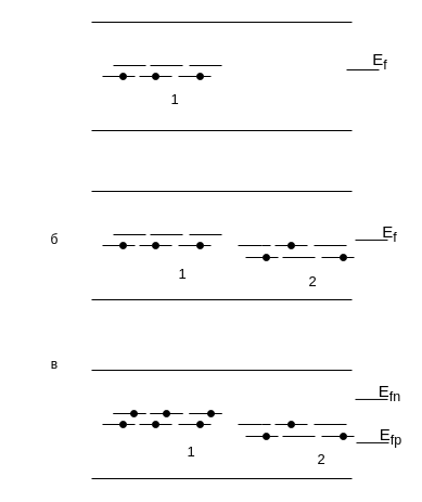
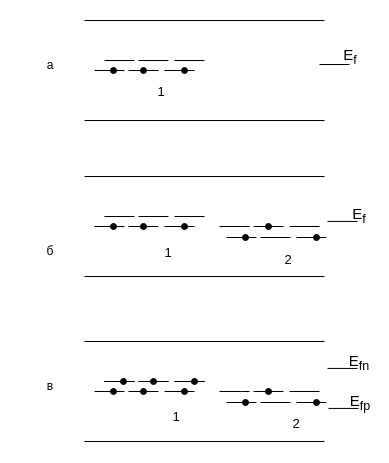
  <mxCell id="0" />
  <mxCell id="1" parent="0" />
  <mxCell id="2" value="" style="endArrow=none;html=1;rounded=0;" edge="1" parent="1"><mxGeometry width="50" height="50" relative="1" as="geometry"><mxPoint x="84" y="20" as="sourcePoint" /><mxPoint x="324" y="20" as="targetPoint" /></mxGeometry></mxCell>
  <mxCell id="3" value="" style="endArrow=none;html=1;rounded=0;" edge="1" parent="1"><mxGeometry width="50" height="50" relative="1" as="geometry"><mxPoint x="104" y="60" as="sourcePoint" /><mxPoint x="134" y="60" as="targetPoint" /></mxGeometry></mxCell>
  <mxCell id="4" value="" style="endArrow=none;html=1;rounded=0;" edge="1" parent="1"><mxGeometry width="50" height="50" relative="1" as="geometry"><mxPoint x="174" y="60" as="sourcePoint" /><mxPoint x="204" y="60" as="targetPoint" /></mxGeometry></mxCell>
  <mxCell id="5" value="" style="endArrow=none;html=1;rounded=0;" edge="1" parent="1"><mxGeometry width="50" height="50" relative="1" as="geometry"><mxPoint x="138" y="60" as="sourcePoint" /><mxPoint x="168" y="60" as="targetPoint" /></mxGeometry></mxCell>
  <mxCell id="6" value="" style="endArrow=none;html=1;rounded=0;startArrow=none;" edge="1" parent="1" source="9"><mxGeometry width="50" height="50" relative="1" as="geometry"><mxPoint x="94" y="70" as="sourcePoint" /><mxPoint x="124" y="70" as="targetPoint" /></mxGeometry></mxCell>
  <mxCell id="7" value="" style="endArrow=none;html=1;rounded=0;startArrow=none;" edge="1" parent="1" source="13"><mxGeometry width="50" height="50" relative="1" as="geometry"><mxPoint x="164" y="70" as="sourcePoint" /><mxPoint x="194" y="70" as="targetPoint" /></mxGeometry></mxCell>
  <mxCell id="8" value="" style="endArrow=none;html=1;rounded=0;startArrow=none;" edge="1" parent="1" source="11"><mxGeometry width="50" height="50" relative="1" as="geometry"><mxPoint x="128" y="70" as="sourcePoint" /><mxPoint x="158" y="70" as="targetPoint" /></mxGeometry></mxCell>
  <mxCell id="9" value="" style="ellipse;whiteSpace=wrap;html=1;aspect=fixed;fillColor=#000000;" vertex="1" parent="1"><mxGeometry x="110" y="67" width="6" height="6" as="geometry" /></mxCell>
  <mxCell id="10" value="" style="endArrow=none;html=1;rounded=0;" edge="1" parent="1" target="9"><mxGeometry width="50" height="50" relative="1" as="geometry"><mxPoint x="94" y="70" as="sourcePoint" /><mxPoint x="124" y="70" as="targetPoint" /></mxGeometry></mxCell>
  <mxCell id="11" value="" style="ellipse;whiteSpace=wrap;html=1;aspect=fixed;fillColor=#000000;" vertex="1" parent="1"><mxGeometry x="140" y="67" width="6" height="6" as="geometry" /></mxCell>
  <mxCell id="12" value="" style="endArrow=none;html=1;rounded=0;" edge="1" parent="1" target="11"><mxGeometry width="50" height="50" relative="1" as="geometry"><mxPoint x="128" y="70" as="sourcePoint" /><mxPoint x="158" y="70" as="targetPoint" /></mxGeometry></mxCell>
  <mxCell id="13" value="" style="ellipse;whiteSpace=wrap;html=1;aspect=fixed;fillColor=#000000;" vertex="1" parent="1"><mxGeometry x="181" y="67" width="6" height="6" as="geometry" /></mxCell>
  <mxCell id="14" value="" style="endArrow=none;html=1;rounded=0;" edge="1" parent="1" target="13"><mxGeometry width="50" height="50" relative="1" as="geometry"><mxPoint x="164" y="70" as="sourcePoint" /><mxPoint x="194" y="70" as="targetPoint" /></mxGeometry></mxCell>
  <mxCell id="15" value="" style="endArrow=none;html=1;rounded=0;" edge="1" parent="1"><mxGeometry width="50" height="50" relative="1" as="geometry"><mxPoint x="84" y="120" as="sourcePoint" /><mxPoint x="324" y="120" as="targetPoint" /></mxGeometry></mxCell>
  <mxCell id="16" value="" style="endArrow=none;html=1;rounded=0;" edge="1" parent="1"><mxGeometry width="50" height="50" relative="1" as="geometry"><mxPoint x="319" y="64" as="sourcePoint" /><mxPoint x="349" y="64" as="targetPoint" /></mxGeometry></mxCell>
  <mxCell id="17" value="&lt;font style=&quot;font-size: 15px&quot;&gt;E&lt;sub&gt;f&lt;/sub&gt;&lt;/font&gt;" style="text;html=1;strokeColor=none;fillColor=none;align=center;verticalAlign=middle;whiteSpace=wrap;rounded=0;" vertex="1" parent="1"><mxGeometry x="343" y="53" width="14" height="6" as="geometry" /></mxCell>
+ <mxCell id="18" value="a" style="text;html=1;strokeColor=none;fillColor=none;align=center;verticalAlign=middle;whiteSpace=wrap;rounded=0;fontSize=12;" vertex="1" parent="1"><mxGeometry x="20" y="50" width="60" height="30" as="geometry" /></mxCell>
  <mxCell id="19" value="" style="endArrow=none;html=1;rounded=0;" edge="1" parent="1"><mxGeometry width="50" height="50" relative="1" as="geometry"><mxPoint x="84" y="176" as="sourcePoint" /><mxPoint x="324" y="176" as="targetPoint" /></mxGeometry></mxCell>
  <mxCell id="20" value="" style="endArrow=none;html=1;rounded=0;" edge="1" parent="1"><mxGeometry width="50" height="50" relative="1" as="geometry"><mxPoint x="104" y="216" as="sourcePoint" /><mxPoint x="134" y="216" as="targetPoint" /></mxGeometry></mxCell>
  <mxCell id="21" value="" style="endArrow=none;html=1;rounded=0;" edge="1" parent="1"><mxGeometry width="50" height="50" relative="1" as="geometry"><mxPoint x="174" y="216" as="sourcePoint" /><mxPoint x="204" y="216" as="targetPoint" /></mxGeometry></mxCell>
  <mxCell id="22" value="" style="endArrow=none;html=1;rounded=0;" edge="1" parent="1"><mxGeometry width="50" height="50" relative="1" as="geometry"><mxPoint x="138" y="216" as="sourcePoint" /><mxPoint x="168" y="216" as="targetPoint" /></mxGeometry></mxCell>
  <mxCell id="23" value="" style="endArrow=none;html=1;rounded=0;startArrow=none;" edge="1" parent="1" source="26"><mxGeometry width="50" height="50" relative="1" as="geometry"><mxPoint x="94" y="226" as="sourcePoint" /><mxPoint x="124" y="226" as="targetPoint" /></mxGeometry></mxCell>
  <mxCell id="24" value="" style="endArrow=none;html=1;rounded=0;startArrow=none;" edge="1" parent="1" source="30"><mxGeometry width="50" height="50" relative="1" as="geometry"><mxPoint x="164" y="226" as="sourcePoint" /><mxPoint x="194" y="226" as="targetPoint" /></mxGeometry></mxCell>
  <mxCell id="25" value="" style="endArrow=none;html=1;rounded=0;startArrow=none;" edge="1" parent="1" source="28"><mxGeometry width="50" height="50" relative="1" as="geometry"><mxPoint x="128" y="226" as="sourcePoint" /><mxPoint x="158" y="226" as="targetPoint" /></mxGeometry></mxCell>
  <mxCell id="26" value="" style="ellipse;whiteSpace=wrap;html=1;aspect=fixed;fillColor=#000000;" vertex="1" parent="1"><mxGeometry x="110" y="223" width="6" height="6" as="geometry" /></mxCell>
  <mxCell id="27" value="" style="endArrow=none;html=1;rounded=0;" edge="1" parent="1" target="26"><mxGeometry width="50" height="50" relative="1" as="geometry"><mxPoint x="94" y="226" as="sourcePoint" /><mxPoint x="124" y="226" as="targetPoint" /></mxGeometry></mxCell>
  <mxCell id="28" value="" style="ellipse;whiteSpace=wrap;html=1;aspect=fixed;fillColor=#000000;" vertex="1" parent="1"><mxGeometry x="140" y="223" width="6" height="6" as="geometry" /></mxCell>
  <mxCell id="29" value="" style="endArrow=none;html=1;rounded=0;" edge="1" parent="1" target="28"><mxGeometry width="50" height="50" relative="1" as="geometry"><mxPoint x="128" y="226" as="sourcePoint" /><mxPoint x="158" y="226" as="targetPoint" /></mxGeometry></mxCell>
  <mxCell id="30" value="" style="ellipse;whiteSpace=wrap;html=1;aspect=fixed;fillColor=#000000;" vertex="1" parent="1"><mxGeometry x="181" y="223" width="6" height="6" as="geometry" /></mxCell>
  <mxCell id="31" value="" style="endArrow=none;html=1;rounded=0;" edge="1" parent="1" target="30"><mxGeometry width="50" height="50" relative="1" as="geometry"><mxPoint x="164" y="226" as="sourcePoint" /><mxPoint x="194" y="226" as="targetPoint" /></mxGeometry></mxCell>
  <mxCell id="32" value="" style="endArrow=none;html=1;rounded=0;" edge="1" parent="1"><mxGeometry width="50" height="50" relative="1" as="geometry"><mxPoint x="84" y="276" as="sourcePoint" /><mxPoint x="324" y="276" as="targetPoint" /></mxGeometry></mxCell>
  <mxCell id="33" value="" style="endArrow=none;html=1;rounded=0;" edge="1" parent="1"><mxGeometry width="50" height="50" relative="1" as="geometry"><mxPoint x="327" y="220.93" as="sourcePoint" /><mxPoint x="357" y="220.93" as="targetPoint" /></mxGeometry></mxCell>
  <mxCell id="34" value="&lt;font style=&quot;font-size: 15px&quot;&gt;E&lt;sub&gt;f&lt;/sub&gt;&lt;/font&gt;" style="text;html=1;strokeColor=none;fillColor=none;align=center;verticalAlign=middle;whiteSpace=wrap;rounded=0;" vertex="1" parent="1"><mxGeometry x="352" y="212" width="14" height="6" as="geometry" /></mxCell>
- <mxCell id="35" value="б" style="text;html=1;strokeColor=none;fillColor=none;align=center;verticalAlign=middle;whiteSpace=wrap;rounded=0;fontSize=12;" vertex="1" parent="1"><mxGeometry x="20" y="206" width="60" height="30" as="geometry" /></mxCell>
+ <mxCell id="35" value="б" style="text;html=1;strokeColor=none;fillColor=none;align=center;verticalAlign=middle;whiteSpace=wrap;rounded=0;fontSize=12;" vertex="1" parent="1"><mxGeometry x="20" y="236" width="60" height="30" as="geometry" /></mxCell>
  <mxCell id="36" value="" style="endArrow=none;html=1;rounded=0;startArrow=none;" edge="1" parent="1"><mxGeometry width="50" height="50" relative="1" as="geometry"><mxPoint x="241" y="226" as="sourcePoint" /><mxPoint x="249" y="226" as="targetPoint" /></mxGeometry></mxCell>
  <mxCell id="37" value="" style="endArrow=none;html=1;rounded=0;startArrow=none;" edge="1" parent="1"><mxGeometry width="50" height="50" relative="1" as="geometry"><mxPoint x="312" y="225.976" as="sourcePoint" /><mxPoint x="319" y="226" as="targetPoint" /></mxGeometry></mxCell>
  <mxCell id="38" value="" style="endArrow=none;html=1;rounded=0;startArrow=none;" edge="1" parent="1" source="40"><mxGeometry width="50" height="50" relative="1" as="geometry"><mxPoint x="253" y="226" as="sourcePoint" /><mxPoint x="283" y="226" as="targetPoint" /></mxGeometry></mxCell>
  <mxCell id="39" value="" style="endArrow=none;html=1;rounded=0;" edge="1" parent="1"><mxGeometry width="50" height="50" relative="1" as="geometry"><mxPoint x="219" y="226" as="sourcePoint" /><mxPoint x="241" y="226" as="targetPoint" /></mxGeometry></mxCell>
  <mxCell id="40" value="" style="ellipse;whiteSpace=wrap;html=1;aspect=fixed;fillColor=#000000;" vertex="1" parent="1"><mxGeometry x="265" y="223" width="6" height="6" as="geometry" /></mxCell>
  <mxCell id="41" value="" style="endArrow=none;html=1;rounded=0;" edge="1" parent="1" target="40"><mxGeometry width="50" height="50" relative="1" as="geometry"><mxPoint x="253" y="226" as="sourcePoint" /><mxPoint x="283" y="226" as="targetPoint" /></mxGeometry></mxCell>
  <mxCell id="42" value="" style="endArrow=none;html=1;rounded=0;" edge="1" parent="1"><mxGeometry width="50" height="50" relative="1" as="geometry"><mxPoint x="289" y="226" as="sourcePoint" /><mxPoint x="313" y="226" as="targetPoint" /></mxGeometry></mxCell>
  <mxCell id="43" value="" style="endArrow=none;html=1;rounded=0;startArrow=none;" edge="1" parent="1" source="46"><mxGeometry width="50" height="50" relative="1" as="geometry"><mxPoint x="226" y="237" as="sourcePoint" /><mxPoint x="256" y="237" as="targetPoint" /></mxGeometry></mxCell>
  <mxCell id="44" value="" style="endArrow=none;html=1;rounded=0;startArrow=none;" edge="1" parent="1" source="49"><mxGeometry width="50" height="50" relative="1" as="geometry"><mxPoint x="296" y="237" as="sourcePoint" /><mxPoint x="326" y="237" as="targetPoint" /></mxGeometry></mxCell>
  <mxCell id="45" value="" style="endArrow=none;html=1;rounded=0;startArrow=none;" edge="1" parent="1"><mxGeometry width="50" height="50" relative="1" as="geometry"><mxPoint x="278" y="237" as="sourcePoint" /><mxPoint x="290" y="237" as="targetPoint" /></mxGeometry></mxCell>
  <mxCell id="46" value="" style="ellipse;whiteSpace=wrap;html=1;aspect=fixed;fillColor=#000000;" vertex="1" parent="1"><mxGeometry x="242" y="234" width="6" height="6" as="geometry" /></mxCell>
  <mxCell id="47" value="" style="endArrow=none;html=1;rounded=0;" edge="1" parent="1" target="46"><mxGeometry width="50" height="50" relative="1" as="geometry"><mxPoint x="226" y="237" as="sourcePoint" /><mxPoint x="256" y="237" as="targetPoint" /></mxGeometry></mxCell>
  <mxCell id="48" value="" style="endArrow=none;html=1;rounded=0;" edge="1" parent="1"><mxGeometry width="50" height="50" relative="1" as="geometry"><mxPoint x="260" y="237" as="sourcePoint" /><mxPoint x="279" y="237" as="targetPoint" /></mxGeometry></mxCell>
  <mxCell id="49" value="" style="ellipse;whiteSpace=wrap;html=1;aspect=fixed;fillColor=#000000;" vertex="1" parent="1"><mxGeometry x="313" y="234" width="6" height="6" as="geometry" /></mxCell>
  <mxCell id="50" value="" style="endArrow=none;html=1;rounded=0;" edge="1" parent="1" target="49"><mxGeometry width="50" height="50" relative="1" as="geometry"><mxPoint x="296" y="237" as="sourcePoint" /><mxPoint x="326" y="237" as="targetPoint" /></mxGeometry></mxCell>
  <mxCell id="51" value="" style="endArrow=none;html=1;rounded=0;" edge="1" parent="1"><mxGeometry width="50" height="50" relative="1" as="geometry"><mxPoint x="84" y="341" as="sourcePoint" /><mxPoint x="324" y="341" as="targetPoint" /></mxGeometry></mxCell>
  <mxCell id="52" value="" style="endArrow=none;html=1;rounded=0;" edge="1" parent="1"><mxGeometry width="50" height="50" relative="1" as="geometry"><mxPoint x="104" y="381" as="sourcePoint" /><mxPoint x="134" y="381" as="targetPoint" /></mxGeometry></mxCell>
  <mxCell id="53" value="" style="endArrow=none;html=1;rounded=0;" edge="1" parent="1"><mxGeometry width="50" height="50" relative="1" as="geometry"><mxPoint x="174" y="381" as="sourcePoint" /><mxPoint x="204" y="381" as="targetPoint" /></mxGeometry></mxCell>
  <mxCell id="54" value="" style="endArrow=none;html=1;rounded=0;" edge="1" parent="1"><mxGeometry width="50" height="50" relative="1" as="geometry"><mxPoint x="138" y="381" as="sourcePoint" /><mxPoint x="168" y="381" as="targetPoint" /></mxGeometry></mxCell>
  <mxCell id="55" value="" style="endArrow=none;html=1;rounded=0;startArrow=none;" edge="1" parent="1" source="58"><mxGeometry width="50" height="50" relative="1" as="geometry"><mxPoint x="94" y="391" as="sourcePoint" /><mxPoint x="124" y="391" as="targetPoint" /></mxGeometry></mxCell>
  <mxCell id="56" value="" style="endArrow=none;html=1;rounded=0;startArrow=none;" edge="1" parent="1" source="62"><mxGeometry width="50" height="50" relative="1" as="geometry"><mxPoint x="164" y="391" as="sourcePoint" /><mxPoint x="194" y="391" as="targetPoint" /></mxGeometry></mxCell>
  <mxCell id="57" value="" style="endArrow=none;html=1;rounded=0;startArrow=none;" edge="1" parent="1" source="60"><mxGeometry width="50" height="50" relative="1" as="geometry"><mxPoint x="128" y="391" as="sourcePoint" /><mxPoint x="158" y="391" as="targetPoint" /></mxGeometry></mxCell>
  <mxCell id="58" value="" style="ellipse;whiteSpace=wrap;html=1;aspect=fixed;fillColor=#000000;" vertex="1" parent="1"><mxGeometry x="110" y="388" width="6" height="6" as="geometry" /></mxCell>
  <mxCell id="59" value="" style="endArrow=none;html=1;rounded=0;" edge="1" parent="1" target="58"><mxGeometry width="50" height="50" relative="1" as="geometry"><mxPoint x="94" y="391" as="sourcePoint" /><mxPoint x="124" y="391" as="targetPoint" /></mxGeometry></mxCell>
  <mxCell id="60" value="" style="ellipse;whiteSpace=wrap;html=1;aspect=fixed;fillColor=#000000;" vertex="1" parent="1"><mxGeometry x="140" y="388" width="6" height="6" as="geometry" /></mxCell>
  <mxCell id="61" value="" style="endArrow=none;html=1;rounded=0;" edge="1" parent="1" target="60"><mxGeometry width="50" height="50" relative="1" as="geometry"><mxPoint x="128" y="391" as="sourcePoint" /><mxPoint x="158" y="391" as="targetPoint" /></mxGeometry></mxCell>
  <mxCell id="62" value="" style="ellipse;whiteSpace=wrap;html=1;aspect=fixed;fillColor=#000000;" vertex="1" parent="1"><mxGeometry x="181" y="388" width="6" height="6" as="geometry" /></mxCell>
  <mxCell id="63" value="" style="endArrow=none;html=1;rounded=0;" edge="1" parent="1" target="62"><mxGeometry width="50" height="50" relative="1" as="geometry"><mxPoint x="164" y="391" as="sourcePoint" /><mxPoint x="194" y="391" as="targetPoint" /></mxGeometry></mxCell>
  <mxCell id="64" value="" style="endArrow=none;html=1;rounded=0;" edge="1" parent="1"><mxGeometry width="50" height="50" relative="1" as="geometry"><mxPoint x="84" y="441" as="sourcePoint" /><mxPoint x="324" y="441" as="targetPoint" /></mxGeometry></mxCell>
  <mxCell id="65" value="" style="endArrow=none;html=1;rounded=0;" edge="1" parent="1"><mxGeometry width="50" height="50" relative="1" as="geometry"><mxPoint x="327" y="367.93" as="sourcePoint" /><mxPoint x="357" y="367.93" as="targetPoint" /></mxGeometry></mxCell>
  <mxCell id="66" value="&lt;font style=&quot;font-size: 15px&quot;&gt;E&lt;sub&gt;fn&lt;br&gt;&lt;/sub&gt;&lt;/font&gt;" style="text;html=1;strokeColor=none;fillColor=none;align=center;verticalAlign=middle;whiteSpace=wrap;rounded=0;" vertex="1" parent="1"><mxGeometry x="352" y="359" width="14" height="6" as="geometry" /></mxCell>
- <mxCell id="67" value="в" style="text;html=1;strokeColor=none;fillColor=none;align=center;verticalAlign=middle;whiteSpace=wrap;rounded=0;fontSize=12;" vertex="1" parent="1"><mxGeometry x="20" y="321" width="60" height="30" as="geometry" /></mxCell>
+ <mxCell id="67" value="в" style="text;html=1;strokeColor=none;fillColor=none;align=center;verticalAlign=middle;whiteSpace=wrap;rounded=0;fontSize=12;" vertex="1" parent="1"><mxGeometry x="20" y="371" width="60" height="30" as="geometry" /></mxCell>
  <mxCell id="68" value="" style="endArrow=none;html=1;rounded=0;startArrow=none;" edge="1" parent="1"><mxGeometry width="50" height="50" relative="1" as="geometry"><mxPoint x="241" y="391" as="sourcePoint" /><mxPoint x="249" y="391" as="targetPoint" /></mxGeometry></mxCell>
  <mxCell id="69" value="" style="endArrow=none;html=1;rounded=0;startArrow=none;" edge="1" parent="1"><mxGeometry width="50" height="50" relative="1" as="geometry"><mxPoint x="312" y="390.976" as="sourcePoint" /><mxPoint x="319" y="391" as="targetPoint" /></mxGeometry></mxCell>
  <mxCell id="70" value="" style="endArrow=none;html=1;rounded=0;startArrow=none;" edge="1" parent="1" source="72"><mxGeometry width="50" height="50" relative="1" as="geometry"><mxPoint x="253" y="391" as="sourcePoint" /><mxPoint x="283" y="391" as="targetPoint" /></mxGeometry></mxCell>
  <mxCell id="71" value="" style="endArrow=none;html=1;rounded=0;" edge="1" parent="1"><mxGeometry width="50" height="50" relative="1" as="geometry"><mxPoint x="219" y="391" as="sourcePoint" /><mxPoint x="241" y="391" as="targetPoint" /></mxGeometry></mxCell>
  <mxCell id="72" value="" style="ellipse;whiteSpace=wrap;html=1;aspect=fixed;fillColor=#000000;" vertex="1" parent="1"><mxGeometry x="265" y="388" width="6" height="6" as="geometry" /></mxCell>
  <mxCell id="73" value="" style="endArrow=none;html=1;rounded=0;" edge="1" parent="1" target="72"><mxGeometry width="50" height="50" relative="1" as="geometry"><mxPoint x="253" y="391" as="sourcePoint" /><mxPoint x="283" y="391" as="targetPoint" /></mxGeometry></mxCell>
  <mxCell id="74" value="" style="endArrow=none;html=1;rounded=0;" edge="1" parent="1"><mxGeometry width="50" height="50" relative="1" as="geometry"><mxPoint x="289" y="391" as="sourcePoint" /><mxPoint x="313" y="391" as="targetPoint" /></mxGeometry></mxCell>
  <mxCell id="75" value="" style="endArrow=none;html=1;rounded=0;startArrow=none;" edge="1" parent="1" source="78"><mxGeometry width="50" height="50" relative="1" as="geometry"><mxPoint x="226" y="402" as="sourcePoint" /><mxPoint x="256" y="402" as="targetPoint" /></mxGeometry></mxCell>
  <mxCell id="76" value="" style="endArrow=none;html=1;rounded=0;startArrow=none;" edge="1" parent="1" source="81"><mxGeometry width="50" height="50" relative="1" as="geometry"><mxPoint x="296" y="402" as="sourcePoint" /><mxPoint x="326" y="402" as="targetPoint" /></mxGeometry></mxCell>
  <mxCell id="77" value="" style="endArrow=none;html=1;rounded=0;startArrow=none;" edge="1" parent="1"><mxGeometry width="50" height="50" relative="1" as="geometry"><mxPoint x="278" y="402" as="sourcePoint" /><mxPoint x="290" y="402" as="targetPoint" /></mxGeometry></mxCell>
  <mxCell id="78" value="" style="ellipse;whiteSpace=wrap;html=1;aspect=fixed;fillColor=#000000;" vertex="1" parent="1"><mxGeometry x="242" y="399" width="6" height="6" as="geometry" /></mxCell>
  <mxCell id="79" value="" style="endArrow=none;html=1;rounded=0;" edge="1" parent="1" target="78"><mxGeometry width="50" height="50" relative="1" as="geometry"><mxPoint x="226" y="402" as="sourcePoint" /><mxPoint x="256" y="402" as="targetPoint" /></mxGeometry></mxCell>
  <mxCell id="80" value="" style="endArrow=none;html=1;rounded=0;" edge="1" parent="1"><mxGeometry width="50" height="50" relative="1" as="geometry"><mxPoint x="260" y="402" as="sourcePoint" /><mxPoint x="279" y="402" as="targetPoint" /></mxGeometry></mxCell>
  <mxCell id="81" value="" style="ellipse;whiteSpace=wrap;html=1;aspect=fixed;fillColor=#000000;" vertex="1" parent="1"><mxGeometry x="313" y="399" width="6" height="6" as="geometry" /></mxCell>
  <mxCell id="82" value="" style="endArrow=none;html=1;rounded=0;" edge="1" parent="1" target="81"><mxGeometry width="50" height="50" relative="1" as="geometry"><mxPoint x="296" y="402" as="sourcePoint" /><mxPoint x="326" y="402" as="targetPoint" /></mxGeometry></mxCell>
  <mxCell id="83" value="" style="endArrow=none;html=1;rounded=0;startArrow=none;" edge="1" parent="1" source="86"><mxGeometry width="50" height="50" relative="1" as="geometry"><mxPoint x="104" y="381" as="sourcePoint" /><mxPoint x="134" y="381" as="targetPoint" /></mxGeometry></mxCell>
  <mxCell id="84" value="" style="endArrow=none;html=1;rounded=0;startArrow=none;" edge="1" parent="1" source="90"><mxGeometry width="50" height="50" relative="1" as="geometry"><mxPoint x="174" y="381" as="sourcePoint" /><mxPoint x="204" y="381" as="targetPoint" /></mxGeometry></mxCell>
  <mxCell id="85" value="" style="endArrow=none;html=1;rounded=0;startArrow=none;" edge="1" parent="1" source="88"><mxGeometry width="50" height="50" relative="1" as="geometry"><mxPoint x="138" y="381" as="sourcePoint" /><mxPoint x="168" y="381" as="targetPoint" /></mxGeometry></mxCell>
  <mxCell id="86" value="" style="ellipse;whiteSpace=wrap;html=1;aspect=fixed;fillColor=#000000;" vertex="1" parent="1"><mxGeometry x="120" y="378" width="6" height="6" as="geometry" /></mxCell>
  <mxCell id="87" value="" style="endArrow=none;html=1;rounded=0;" edge="1" parent="1" target="86"><mxGeometry width="50" height="50" relative="1" as="geometry"><mxPoint x="104" y="381" as="sourcePoint" /><mxPoint x="134" y="381" as="targetPoint" /></mxGeometry></mxCell>
  <mxCell id="88" value="" style="ellipse;whiteSpace=wrap;html=1;aspect=fixed;fillColor=#000000;" vertex="1" parent="1"><mxGeometry x="150" y="378" width="6" height="6" as="geometry" /></mxCell>
  <mxCell id="89" value="" style="endArrow=none;html=1;rounded=0;" edge="1" parent="1" target="88"><mxGeometry width="50" height="50" relative="1" as="geometry"><mxPoint x="138" y="381" as="sourcePoint" /><mxPoint x="168" y="381" as="targetPoint" /></mxGeometry></mxCell>
  <mxCell id="90" value="" style="ellipse;whiteSpace=wrap;html=1;aspect=fixed;fillColor=#000000;" vertex="1" parent="1"><mxGeometry x="191" y="378" width="6" height="6" as="geometry" /></mxCell>
  <mxCell id="91" value="" style="endArrow=none;html=1;rounded=0;" edge="1" parent="1" target="90"><mxGeometry width="50" height="50" relative="1" as="geometry"><mxPoint x="174" y="381" as="sourcePoint" /><mxPoint x="204" y="381" as="targetPoint" /></mxGeometry></mxCell>
  <mxCell id="92" value="" style="endArrow=none;html=1;rounded=0;" edge="1" parent="1"><mxGeometry width="50" height="50" relative="1" as="geometry"><mxPoint x="328" y="407.93" as="sourcePoint" /><mxPoint x="358" y="407.93" as="targetPoint" /></mxGeometry></mxCell>
  <mxCell id="93" value="&lt;font style=&quot;font-size: 15px&quot;&gt;E&lt;sub&gt;fp&lt;br&gt;&lt;/sub&gt;&lt;/font&gt;" style="text;html=1;strokeColor=none;fillColor=none;align=center;verticalAlign=middle;whiteSpace=wrap;rounded=0;" vertex="1" parent="1"><mxGeometry x="353" y="399" width="14" height="6" as="geometry" /></mxCell>
  <mxCell id="94" value="&lt;font style=&quot;font-size: 13px&quot;&gt;1&lt;/font&gt;" style="text;html=1;strokeColor=none;fillColor=none;align=center;verticalAlign=middle;whiteSpace=wrap;rounded=0;fontSize=15;" vertex="1" parent="1"><mxGeometry x="131" y="75" width="60" height="30" as="geometry" /></mxCell>
  <mxCell id="95" value="&lt;span style=&quot;font-size: 13px&quot;&gt;1&lt;/span&gt;" style="text;html=1;strokeColor=none;fillColor=none;align=center;verticalAlign=middle;whiteSpace=wrap;rounded=0;fontSize=15;" vertex="1" parent="1"><mxGeometry x="138" y="236" width="60" height="30" as="geometry" /></mxCell>
  <mxCell id="96" value="&lt;span style=&quot;font-size: 13px&quot;&gt;2&lt;br&gt;&lt;/span&gt;" style="text;html=1;strokeColor=none;fillColor=none;align=center;verticalAlign=middle;whiteSpace=wrap;rounded=0;fontSize=15;" vertex="1" parent="1"><mxGeometry x="258" y="243" width="60" height="30" as="geometry" /></mxCell>
  <mxCell id="97" value="&lt;span style=&quot;font-size: 13px&quot;&gt;1&lt;/span&gt;" style="text;html=1;strokeColor=none;fillColor=none;align=center;verticalAlign=middle;whiteSpace=wrap;rounded=0;fontSize=15;" vertex="1" parent="1"><mxGeometry x="146" y="400" width="60" height="30" as="geometry" /></mxCell>
  <mxCell id="98" value="&lt;span style=&quot;font-size: 13px&quot;&gt;2&lt;br&gt;&lt;/span&gt;" style="text;html=1;strokeColor=none;fillColor=none;align=center;verticalAlign=middle;whiteSpace=wrap;rounded=0;fontSize=15;" vertex="1" parent="1"><mxGeometry x="266" y="407" width="60" height="30" as="geometry" /></mxCell>
